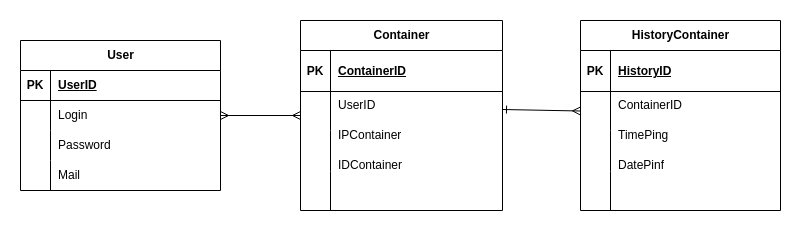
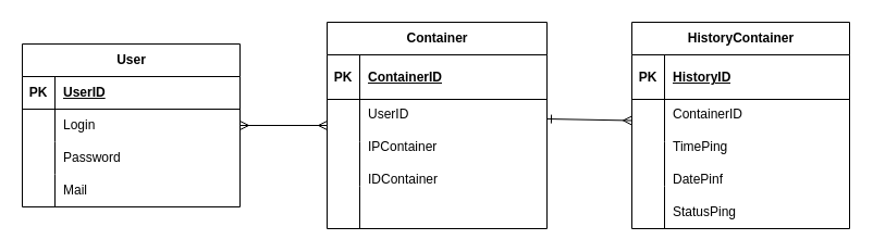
  <mxCell id="0" />
  <mxCell id="1" parent="0" />
  <mxCell id="2" value="User" style="shape=table;startSize=30;container=1;collapsible=1;childLayout=tableLayout;fixedRows=1;rowLines=0;fontStyle=1;align=center;resizeLast=1;html=1;" vertex="1" parent="1"><mxGeometry x="20" y="40" width="200" height="150" as="geometry" /></mxCell>
  <mxCell id="3" value="" style="shape=tableRow;horizontal=0;startSize=0;swimlaneHead=0;swimlaneBody=0;fillColor=none;collapsible=0;dropTarget=0;points=[[0,0.5],[1,0.5]];portConstraint=eastwest;top=0;left=0;right=0;bottom=1;" vertex="1" parent="2"><mxGeometry y="30" width="200" height="30" as="geometry" /></mxCell>
  <mxCell id="4" value="PK" style="shape=partialRectangle;connectable=0;fillColor=none;top=0;left=0;bottom=0;right=0;fontStyle=1;overflow=hidden;whiteSpace=wrap;html=1;" vertex="1" parent="3"><mxGeometry width="30" height="30" as="geometry"><mxRectangle width="30" height="30" as="alternateBounds" /></mxGeometry></mxCell>
  <mxCell id="5" value="UserID" style="shape=partialRectangle;connectable=0;fillColor=none;top=0;left=0;bottom=0;right=0;align=left;spacingLeft=6;fontStyle=5;overflow=hidden;whiteSpace=wrap;html=1;" vertex="1" parent="3"><mxGeometry x="30" width="170" height="30" as="geometry"><mxRectangle width="170" height="30" as="alternateBounds" /></mxGeometry></mxCell>
  <mxCell id="6" value="" style="shape=tableRow;horizontal=0;startSize=0;swimlaneHead=0;swimlaneBody=0;fillColor=none;collapsible=0;dropTarget=0;points=[[0,0.5],[1,0.5]];portConstraint=eastwest;top=0;left=0;right=0;bottom=0;" vertex="1" parent="2"><mxGeometry y="60" width="200" height="30" as="geometry" /></mxCell>
  <mxCell id="7" value="" style="shape=partialRectangle;connectable=0;fillColor=none;top=0;left=0;bottom=0;right=0;editable=1;overflow=hidden;whiteSpace=wrap;html=1;" vertex="1" parent="6"><mxGeometry width="30" height="30" as="geometry"><mxRectangle width="30" height="30" as="alternateBounds" /></mxGeometry></mxCell>
  <mxCell id="8" value="Login" style="shape=partialRectangle;connectable=0;fillColor=none;top=0;left=0;bottom=0;right=0;align=left;spacingLeft=6;overflow=hidden;whiteSpace=wrap;html=1;" vertex="1" parent="6"><mxGeometry x="30" width="170" height="30" as="geometry"><mxRectangle width="170" height="30" as="alternateBounds" /></mxGeometry></mxCell>
  <mxCell id="9" value="" style="shape=tableRow;horizontal=0;startSize=0;swimlaneHead=0;swimlaneBody=0;fillColor=none;collapsible=0;dropTarget=0;points=[[0,0.5],[1,0.5]];portConstraint=eastwest;top=0;left=0;right=0;bottom=0;" vertex="1" parent="2"><mxGeometry y="90" width="200" height="30" as="geometry" /></mxCell>
  <mxCell id="10" value="" style="shape=partialRectangle;connectable=0;fillColor=none;top=0;left=0;bottom=0;right=0;editable=1;overflow=hidden;whiteSpace=wrap;html=1;" vertex="1" parent="9"><mxGeometry width="30" height="30" as="geometry"><mxRectangle width="30" height="30" as="alternateBounds" /></mxGeometry></mxCell>
  <mxCell id="11" value="Password" style="shape=partialRectangle;connectable=0;fillColor=none;top=0;left=0;bottom=0;right=0;align=left;spacingLeft=6;overflow=hidden;whiteSpace=wrap;html=1;" vertex="1" parent="9"><mxGeometry x="30" width="170" height="30" as="geometry"><mxRectangle width="170" height="30" as="alternateBounds" /></mxGeometry></mxCell>
  <mxCell id="12" value="" style="shape=tableRow;horizontal=0;startSize=0;swimlaneHead=0;swimlaneBody=0;fillColor=none;collapsible=0;dropTarget=0;points=[[0,0.5],[1,0.5]];portConstraint=eastwest;top=0;left=0;right=0;bottom=0;" vertex="1" parent="2"><mxGeometry y="120" width="200" height="30" as="geometry" /></mxCell>
  <mxCell id="13" value="" style="shape=partialRectangle;connectable=0;fillColor=none;top=0;left=0;bottom=0;right=0;editable=1;overflow=hidden;whiteSpace=wrap;html=1;" vertex="1" parent="12"><mxGeometry width="30" height="30" as="geometry"><mxRectangle width="30" height="30" as="alternateBounds" /></mxGeometry></mxCell>
  <mxCell id="14" value="Mail" style="shape=partialRectangle;connectable=0;fillColor=none;top=0;left=0;bottom=0;right=0;align=left;spacingLeft=6;overflow=hidden;whiteSpace=wrap;html=1;" vertex="1" parent="12"><mxGeometry x="30" width="170" height="30" as="geometry"><mxRectangle width="170" height="30" as="alternateBounds" /></mxGeometry></mxCell>
  <mxCell id="15" value="Container" style="shape=table;startSize=30;container=1;collapsible=1;childLayout=tableLayout;fixedRows=0;rowLines=0;fontStyle=1;align=center;resizeLast=1;html=1;columnLines=1;resizeLastRow=0;" vertex="1" parent="1"><mxGeometry x="300" y="20" width="202" height="190" as="geometry" /></mxCell>
  <mxCell id="16" value="" style="shape=tableRow;horizontal=0;startSize=0;swimlaneHead=0;swimlaneBody=0;fillColor=none;collapsible=0;dropTarget=0;points=[[0,0.5],[1,0.5]];portConstraint=eastwest;top=0;left=0;right=0;bottom=1;" vertex="1" parent="15"><mxGeometry y="30" width="202" height="41" as="geometry" /></mxCell>
  <mxCell id="17" value="PK" style="shape=partialRectangle;connectable=0;fillColor=none;top=0;left=0;bottom=0;right=0;fontStyle=1;overflow=hidden;whiteSpace=wrap;html=1;" vertex="1" parent="16"><mxGeometry width="30" height="41" as="geometry"><mxRectangle width="30" height="41" as="alternateBounds" /></mxGeometry></mxCell>
  <mxCell id="18" value="ContainerID" style="shape=partialRectangle;connectable=0;fillColor=none;top=0;left=0;bottom=0;right=0;align=left;spacingLeft=6;fontStyle=5;overflow=hidden;whiteSpace=wrap;html=1;" vertex="1" parent="16"><mxGeometry x="30" width="172" height="41" as="geometry"><mxRectangle width="172" height="41" as="alternateBounds" /></mxGeometry></mxCell>
  <mxCell id="19" value="" style="shape=tableRow;horizontal=0;startSize=0;swimlaneHead=0;swimlaneBody=0;fillColor=none;collapsible=0;dropTarget=0;points=[[0,0.5],[1,0.5]];portConstraint=eastwest;top=0;left=0;right=0;bottom=0;" vertex="1" parent="15"><mxGeometry y="71" width="202" height="39" as="geometry" /></mxCell>
  <mxCell id="20" value="" style="shape=partialRectangle;connectable=0;fillColor=none;top=0;left=0;bottom=0;right=0;editable=1;overflow=hidden;whiteSpace=wrap;html=1;" vertex="1" parent="19"><mxGeometry width="30" height="39" as="geometry"><mxRectangle width="30" height="39" as="alternateBounds" /></mxGeometry></mxCell>
  <mxCell id="21" value="" style="shape=partialRectangle;connectable=0;fillColor=none;top=0;left=0;bottom=0;right=0;align=left;spacingLeft=6;overflow=hidden;whiteSpace=wrap;html=1;" vertex="1" parent="19"><mxGeometry x="30" width="172" height="39" as="geometry"><mxRectangle width="172" height="39" as="alternateBounds" /></mxGeometry></mxCell>
  <mxCell id="22" value="" style="shape=tableRow;horizontal=0;startSize=0;swimlaneHead=0;swimlaneBody=0;fillColor=none;collapsible=0;dropTarget=0;points=[[0,0.5],[1,0.5]];portConstraint=eastwest;top=0;left=0;right=0;bottom=0;" vertex="1" parent="15"><mxGeometry y="110" width="202" height="41" as="geometry" /></mxCell>
  <mxCell id="23" value="" style="shape=partialRectangle;connectable=0;fillColor=none;top=0;left=0;bottom=0;right=0;editable=1;overflow=hidden;whiteSpace=wrap;html=1;" vertex="1" parent="22"><mxGeometry width="30" height="41" as="geometry"><mxRectangle width="30" height="41" as="alternateBounds" /></mxGeometry></mxCell>
  <mxCell id="24" value="" style="shape=partialRectangle;connectable=0;fillColor=none;top=0;left=0;bottom=0;right=0;align=left;spacingLeft=6;overflow=hidden;whiteSpace=wrap;html=1;" vertex="1" parent="22"><mxGeometry x="30" width="172" height="41" as="geometry"><mxRectangle width="172" height="41" as="alternateBounds" /></mxGeometry></mxCell>
  <mxCell id="25" value="" style="shape=tableRow;horizontal=0;startSize=0;swimlaneHead=0;swimlaneBody=0;fillColor=none;collapsible=0;dropTarget=0;points=[[0,0.5],[1,0.5]];portConstraint=eastwest;top=0;left=0;right=0;bottom=0;" vertex="1" parent="15"><mxGeometry y="151" width="202" height="39" as="geometry" /></mxCell>
  <mxCell id="26" value="" style="shape=partialRectangle;connectable=0;fillColor=none;top=0;left=0;bottom=0;right=0;editable=1;overflow=hidden;whiteSpace=wrap;html=1;" vertex="1" parent="25"><mxGeometry width="30" height="39" as="geometry"><mxRectangle width="30" height="39" as="alternateBounds" /></mxGeometry></mxCell>
  <mxCell id="27" value="" style="shape=partialRectangle;connectable=0;fillColor=none;top=0;left=0;bottom=0;right=0;align=left;spacingLeft=6;overflow=hidden;whiteSpace=wrap;html=1;" vertex="1" parent="25"><mxGeometry x="30" width="172" height="39" as="geometry"><mxRectangle width="172" height="39" as="alternateBounds" /></mxGeometry></mxCell>
  <mxCell id="28" value="UserID" style="shape=partialRectangle;connectable=0;fillColor=none;top=0;left=0;bottom=0;right=0;align=left;spacingLeft=6;overflow=hidden;whiteSpace=wrap;html=1;" vertex="1" parent="1"><mxGeometry x="330" y="90" width="170" height="30" as="geometry"><mxRectangle width="170" height="30" as="alternateBounds" /></mxGeometry></mxCell>
  <mxCell id="29" value="IPContainer" style="shape=partialRectangle;connectable=0;fillColor=none;top=0;left=0;bottom=0;right=0;align=left;spacingLeft=6;overflow=hidden;whiteSpace=wrap;html=1;" vertex="1" parent="1"><mxGeometry x="330" y="120" width="170" height="30" as="geometry"><mxRectangle width="170" height="30" as="alternateBounds" /></mxGeometry></mxCell>
  <mxCell id="30" value="IDContainer" style="shape=partialRectangle;connectable=0;fillColor=none;top=0;left=0;bottom=0;right=0;align=left;spacingLeft=6;overflow=hidden;whiteSpace=wrap;html=1;" vertex="1" parent="1"><mxGeometry x="330" y="150" width="170" height="30" as="geometry"><mxRectangle width="170" height="30" as="alternateBounds" /></mxGeometry></mxCell>
  <mxCell id="31" value="HistoryContainer" style="shape=table;startSize=30;container=1;collapsible=1;childLayout=tableLayout;fixedRows=0;rowLines=0;fontStyle=1;align=center;resizeLast=1;html=1;columnLines=1;resizeLastRow=0;" vertex="1" parent="1"><mxGeometry x="580" y="20" width="200" height="190" as="geometry" /></mxCell>
  <mxCell id="32" value="" style="shape=tableRow;horizontal=0;startSize=0;swimlaneHead=0;swimlaneBody=0;fillColor=none;collapsible=0;dropTarget=0;points=[[0,0.5],[1,0.5]];portConstraint=eastwest;top=0;left=0;right=0;bottom=1;" vertex="1" parent="31"><mxGeometry y="30" width="200" height="41" as="geometry" /></mxCell>
  <mxCell id="33" value="PK" style="shape=partialRectangle;connectable=0;fillColor=none;top=0;left=0;bottom=0;right=0;fontStyle=1;overflow=hidden;whiteSpace=wrap;html=1;" vertex="1" parent="32"><mxGeometry width="30" height="41" as="geometry"><mxRectangle width="30" height="41" as="alternateBounds" /></mxGeometry></mxCell>
  <mxCell id="34" value="HistoryID" style="shape=partialRectangle;connectable=0;fillColor=none;top=0;left=0;bottom=0;right=0;align=left;spacingLeft=6;fontStyle=5;overflow=hidden;whiteSpace=wrap;html=1;" vertex="1" parent="32"><mxGeometry x="30" width="170" height="41" as="geometry"><mxRectangle width="170" height="41" as="alternateBounds" /></mxGeometry></mxCell>
  <mxCell id="35" value="" style="shape=tableRow;horizontal=0;startSize=0;swimlaneHead=0;swimlaneBody=0;fillColor=none;collapsible=0;dropTarget=0;points=[[0,0.5],[1,0.5]];portConstraint=eastwest;top=0;left=0;right=0;bottom=0;" vertex="1" parent="31"><mxGeometry y="71" width="200" height="39" as="geometry" /></mxCell>
  <mxCell id="36" value="" style="shape=partialRectangle;connectable=0;fillColor=none;top=0;left=0;bottom=0;right=0;editable=1;overflow=hidden;whiteSpace=wrap;html=1;" vertex="1" parent="35"><mxGeometry width="30" height="39" as="geometry"><mxRectangle width="30" height="39" as="alternateBounds" /></mxGeometry></mxCell>
  <mxCell id="37" value="" style="shape=partialRectangle;connectable=0;fillColor=none;top=0;left=0;bottom=0;right=0;align=left;spacingLeft=6;overflow=hidden;whiteSpace=wrap;html=1;" vertex="1" parent="35"><mxGeometry x="30" width="170" height="39" as="geometry"><mxRectangle width="170" height="39" as="alternateBounds" /></mxGeometry></mxCell>
  <mxCell id="38" value="" style="shape=tableRow;horizontal=0;startSize=0;swimlaneHead=0;swimlaneBody=0;fillColor=none;collapsible=0;dropTarget=0;points=[[0,0.5],[1,0.5]];portConstraint=eastwest;top=0;left=0;right=0;bottom=0;" vertex="1" parent="31"><mxGeometry y="110" width="200" height="41" as="geometry" /></mxCell>
  <mxCell id="39" value="" style="shape=partialRectangle;connectable=0;fillColor=none;top=0;left=0;bottom=0;right=0;editable=1;overflow=hidden;whiteSpace=wrap;html=1;" vertex="1" parent="38"><mxGeometry width="30" height="41" as="geometry"><mxRectangle width="30" height="41" as="alternateBounds" /></mxGeometry></mxCell>
  <mxCell id="40" value="" style="shape=partialRectangle;connectable=0;fillColor=none;top=0;left=0;bottom=0;right=0;align=left;spacingLeft=6;overflow=hidden;whiteSpace=wrap;html=1;" vertex="1" parent="38"><mxGeometry x="30" width="170" height="41" as="geometry"><mxRectangle width="170" height="41" as="alternateBounds" /></mxGeometry></mxCell>
  <mxCell id="41" value="" style="shape=tableRow;horizontal=0;startSize=0;swimlaneHead=0;swimlaneBody=0;fillColor=none;collapsible=0;dropTarget=0;points=[[0,0.5],[1,0.5]];portConstraint=eastwest;top=0;left=0;right=0;bottom=0;" vertex="1" parent="31"><mxGeometry y="151" width="200" height="39" as="geometry" /></mxCell>
  <mxCell id="42" value="" style="shape=partialRectangle;connectable=0;fillColor=none;top=0;left=0;bottom=0;right=0;editable=1;overflow=hidden;whiteSpace=wrap;html=1;" vertex="1" parent="41"><mxGeometry width="30" height="39" as="geometry"><mxRectangle width="30" height="39" as="alternateBounds" /></mxGeometry></mxCell>
  <mxCell id="43" value="" style="shape=partialRectangle;connectable=0;fillColor=none;top=0;left=0;bottom=0;right=0;align=left;spacingLeft=6;overflow=hidden;whiteSpace=wrap;html=1;" vertex="1" parent="41"><mxGeometry x="30" width="170" height="39" as="geometry"><mxRectangle width="170" height="39" as="alternateBounds" /></mxGeometry></mxCell>
  <mxCell id="44" value="ContainerID" style="shape=partialRectangle;connectable=0;fillColor=none;top=0;left=0;bottom=0;right=0;align=left;spacingLeft=6;overflow=hidden;whiteSpace=wrap;html=1;" vertex="1" parent="1"><mxGeometry x="610" y="90" width="170" height="30" as="geometry"><mxRectangle width="170" height="30" as="alternateBounds" /></mxGeometry></mxCell>
  <mxCell id="45" value="TimePing" style="shape=partialRectangle;connectable=0;fillColor=none;top=0;left=0;bottom=0;right=0;align=left;spacingLeft=6;overflow=hidden;whiteSpace=wrap;html=1;" vertex="1" parent="1"><mxGeometry x="610" y="120" width="170" height="30" as="geometry"><mxRectangle width="170" height="30" as="alternateBounds" /></mxGeometry></mxCell>
  <mxCell id="46" value="DatePinf" style="shape=partialRectangle;connectable=0;fillColor=none;top=0;left=0;bottom=0;right=0;align=left;spacingLeft=6;overflow=hidden;whiteSpace=wrap;html=1;" vertex="1" parent="1"><mxGeometry x="610" y="150" width="170" height="30" as="geometry"><mxRectangle width="170" height="30" as="alternateBounds" /></mxGeometry></mxCell>
+ <mxCell id="47" value="StatusPing" style="shape=partialRectangle;connectable=0;fillColor=none;top=0;left=0;bottom=0;right=0;align=left;spacingLeft=6;overflow=hidden;whiteSpace=wrap;html=1;" vertex="1" parent="1"><mxGeometry x="610" y="180" width="170" height="30" as="geometry"><mxRectangle width="170" height="30" as="alternateBounds" /></mxGeometry></mxCell>
  <mxCell id="48" value="" style="endArrow=ERmany;html=1;rounded=0;exitX=1;exitY=0.5;exitDx=0;exitDy=0;entryX=0;entryY=0.5;entryDx=0;entryDy=0;endFill=0;startArrow=ERmany;startFill=0;" edge="1" parent="1" source="6" target="15"><mxGeometry width="50" height="50" relative="1" as="geometry"><mxPoint x="350" y="260" as="sourcePoint" /><mxPoint x="290" y="130" as="targetPoint" /></mxGeometry></mxCell>
  <mxCell id="49" value="" style="endArrow=ERone;html=1;rounded=0;exitX=0;exitY=0.5;exitDx=0;exitDy=0;startArrow=ERmany;startFill=0;endFill=0;" edge="1" parent="1" source="35"><mxGeometry width="50" height="50" relative="1" as="geometry"><mxPoint x="480" y="170" as="sourcePoint" /><mxPoint x="502" y="109" as="targetPoint" /></mxGeometry></mxCell>
